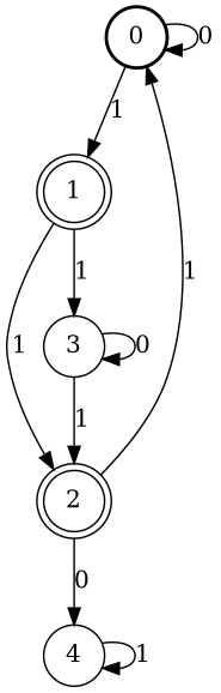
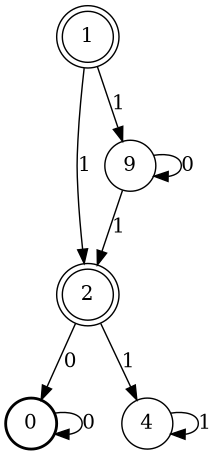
  digraph {
    node [shape=circle]
    0 [style=bold]
    1 [peripheries=2]
    2 [peripheries=2]
-   3
+   3 [label=9]
    4
    0 -> 0 [label=0]
-   0 -> 1 [label=1]
    1 -> 2 [label=1]
    1 -> 3 [label=1]
-   2 -> 0 [label=1]
-   2 -> 4 [label=0]
+   2 -> 0 [label=0]
+   2 -> 4 [label=1]
    3 -> 2 [label=1]
    3 -> 3 [label=0]
    4 -> 4 [label=1]
  }
